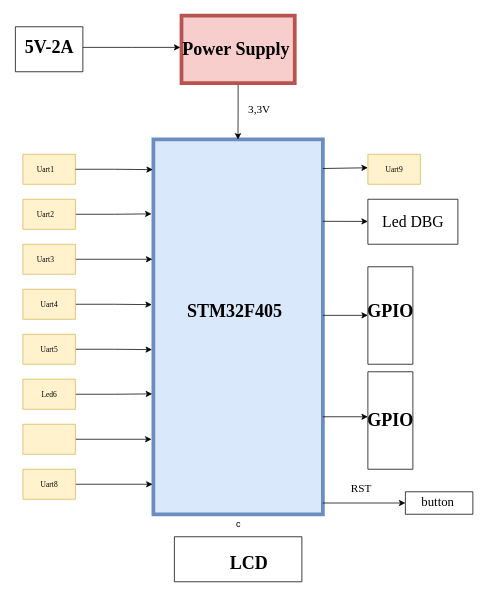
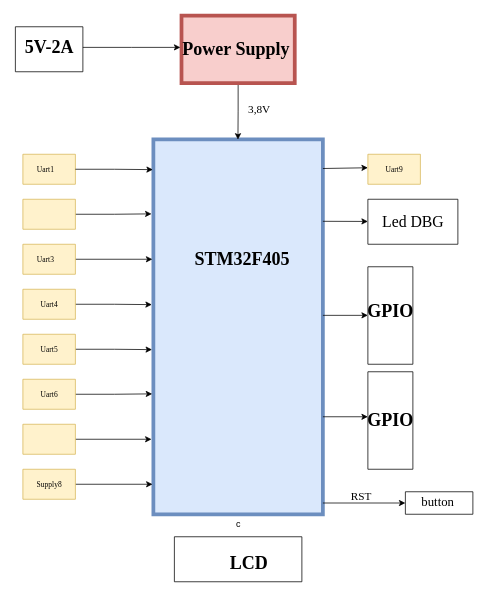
  <mxCell id="0" />
  <mxCell id="1" parent="0" />
  <mxCell id="2" value="c" style="verticalLabelPosition=bottom;verticalAlign=top;html=1;shape=mxgraph.basic.rect;fillColor2=none;strokeWidth=5;size=20;indent=5;fillColor=#dae8fc;strokeColor=#6c8ebf;fontFamily=Helvetica;" vertex="1" parent="1"><mxGeometry x="204" y="185" width="226" height="500" as="geometry" /></mxCell>
  <mxCell id="3" style="edgeStyle=orthogonalEdgeStyle;rounded=0;orthogonalLoop=1;jettySize=auto;html=1;entryX=0.499;entryY=0.001;entryDx=0;entryDy=0;entryPerimeter=0;fontFamily=Times New Roman;fontSize=17;" edge="1" parent="1" source="4" target="2"><mxGeometry relative="1" as="geometry" /></mxCell>
  <mxCell id="4" value="" style="verticalLabelPosition=bottom;verticalAlign=top;html=1;shape=mxgraph.basic.rect;fillColor2=none;strokeWidth=5;size=20;indent=5;fillColor=#f8cecc;strokeColor=#b85450;align=center;" vertex="1" parent="1"><mxGeometry x="241.5" y="20" width="151" height="90" as="geometry" /></mxCell>
  <mxCell id="5" value="" style="verticalLabelPosition=bottom;verticalAlign=top;html=1;shape=mxgraph.basic.rect;fillColor2=none;strokeWidth=1;size=20;indent=5;fillColor=#fff2cc;strokeColor=#d6b656;" vertex="1" parent="1"><mxGeometry x="30" y="205" width="70" height="40" as="geometry" /></mxCell>
  <mxCell id="6" style="edgeStyle=orthogonalEdgeStyle;rounded=0;orthogonalLoop=1;jettySize=auto;html=1;entryX=-0.011;entryY=0.199;entryDx=0;entryDy=0;entryPerimeter=0;fontFamily=Times New Roman;" edge="1" parent="1" source="7" target="2"><mxGeometry relative="1" as="geometry" /></mxCell>
  <mxCell id="7" value="" style="verticalLabelPosition=bottom;verticalAlign=top;html=1;shape=mxgraph.basic.rect;fillColor2=none;strokeWidth=1;size=20;indent=5;fillColor=#fff2cc;strokeColor=#d6b656;" vertex="1" parent="1"><mxGeometry x="30" y="265" width="70" height="40" as="geometry" /></mxCell>
  <mxCell id="8" style="edgeStyle=orthogonalEdgeStyle;rounded=0;orthogonalLoop=1;jettySize=auto;html=1;fontFamily=Times New Roman;entryX=-0.006;entryY=0.32;entryDx=0;entryDy=0;entryPerimeter=0;" edge="1" parent="1" source="9" target="2"><mxGeometry relative="1" as="geometry"><mxPoint x="200" y="345" as="targetPoint" /></mxGeometry></mxCell>
  <mxCell id="9" value="" style="verticalLabelPosition=bottom;verticalAlign=top;html=1;shape=mxgraph.basic.rect;fillColor2=none;strokeWidth=1;size=20;indent=5;fillColor=#fff2cc;strokeColor=#d6b656;" vertex="1" parent="1"><mxGeometry x="30" y="325" width="70" height="40" as="geometry" /></mxCell>
  <mxCell id="10" style="edgeStyle=orthogonalEdgeStyle;rounded=0;orthogonalLoop=1;jettySize=auto;html=1;entryX=-0.009;entryY=0.441;entryDx=0;entryDy=0;entryPerimeter=0;fontFamily=Times New Roman;" edge="1" parent="1" source="11" target="2"><mxGeometry relative="1" as="geometry" /></mxCell>
  <mxCell id="11" value="" style="verticalLabelPosition=bottom;verticalAlign=top;html=1;shape=mxgraph.basic.rect;fillColor2=none;strokeWidth=1;size=20;indent=5;fillColor=#fff2cc;strokeColor=#d6b656;" vertex="1" parent="1"><mxGeometry x="30" y="385" width="70" height="40" as="geometry" /></mxCell>
  <mxCell id="12" style="edgeStyle=orthogonalEdgeStyle;rounded=0;orthogonalLoop=1;jettySize=auto;html=1;entryX=-0.008;entryY=0.561;entryDx=0;entryDy=0;entryPerimeter=0;fontFamily=Times New Roman;" edge="1" parent="1" source="13" target="2"><mxGeometry relative="1" as="geometry" /></mxCell>
  <mxCell id="13" value="" style="verticalLabelPosition=bottom;verticalAlign=top;html=1;shape=mxgraph.basic.rect;fillColor2=none;strokeWidth=1;size=20;indent=5;fillColor=#fff2cc;strokeColor=#d6b656;" vertex="1" parent="1"><mxGeometry x="30" y="445" width="70" height="40" as="geometry" /></mxCell>
  <mxCell id="14" style="edgeStyle=orthogonalEdgeStyle;rounded=0;orthogonalLoop=1;jettySize=auto;html=1;entryX=-0.007;entryY=0.679;entryDx=0;entryDy=0;entryPerimeter=0;fontFamily=Times New Roman;" edge="1" parent="1" source="15" target="2"><mxGeometry relative="1" as="geometry" /></mxCell>
  <mxCell id="15" value="" style="verticalLabelPosition=bottom;verticalAlign=top;html=1;shape=mxgraph.basic.rect;fillColor2=none;strokeWidth=1;size=20;indent=5;fillColor=#fff2cc;strokeColor=#d6b656;" vertex="1" parent="1"><mxGeometry x="30" y="505" width="70" height="40" as="geometry" /></mxCell>
  <mxCell id="16" style="edgeStyle=orthogonalEdgeStyle;rounded=0;orthogonalLoop=1;jettySize=auto;html=1;entryX=-0.011;entryY=0.8;entryDx=0;entryDy=0;entryPerimeter=0;fontFamily=Times New Roman;" edge="1" parent="1" source="17" target="2"><mxGeometry relative="1" as="geometry" /></mxCell>
  <mxCell id="17" value="" style="verticalLabelPosition=bottom;verticalAlign=top;html=1;shape=mxgraph.basic.rect;fillColor2=none;strokeWidth=1;size=20;indent=5;fillColor=#fff2cc;strokeColor=#d6b656;" vertex="1" parent="1"><mxGeometry x="30" y="565" width="70" height="40" as="geometry" /></mxCell>
  <mxCell id="18" style="edgeStyle=orthogonalEdgeStyle;rounded=0;orthogonalLoop=1;jettySize=auto;html=1;entryX=-0.005;entryY=0.92;entryDx=0;entryDy=0;entryPerimeter=0;fontFamily=Times New Roman;" edge="1" parent="1" source="19" target="2"><mxGeometry relative="1" as="geometry" /></mxCell>
  <mxCell id="19" value="" style="verticalLabelPosition=bottom;verticalAlign=top;html=1;shape=mxgraph.basic.rect;fillColor2=none;strokeWidth=1;size=20;indent=5;fillColor=#fff2cc;strokeColor=#d6b656;" vertex="1" parent="1"><mxGeometry x="30" y="625" width="70" height="40" as="geometry" /></mxCell>
  <mxCell id="20" value="" style="verticalLabelPosition=bottom;verticalAlign=top;html=1;shape=mxgraph.basic.rect;fillColor2=none;strokeWidth=1;size=20;indent=5;fillColor=#fff2cc;strokeColor=#d6b656;" vertex="1" parent="1"><mxGeometry x="490" y="205" width="70" height="40" as="geometry" /></mxCell>
  <mxCell id="21" value="" style="verticalLabelPosition=bottom;verticalAlign=top;html=1;shape=mxgraph.basic.rect;fillColor2=none;strokeWidth=1;size=20;indent=5;fontFamily=Helvetica;" vertex="1" parent="1"><mxGeometry x="540" y="655" width="90" height="30" as="geometry" /></mxCell>
  <mxCell id="22" value="button" style="text;strokeColor=none;fillColor=none;html=1;fontSize=17;fontStyle=0;verticalAlign=middle;align=center;fontFamily=Times New Roman;" vertex="1" parent="1"><mxGeometry x="545" y="660" width="75" height="20" as="geometry" /></mxCell>
  <mxCell id="23" style="edgeStyle=orthogonalEdgeStyle;rounded=0;orthogonalLoop=1;jettySize=auto;html=1;entryX=-0.003;entryY=0.081;entryDx=0;entryDy=0;entryPerimeter=0;fontFamily=Times New Roman;" edge="1" parent="1" source="5" target="2"><mxGeometry relative="1" as="geometry" /></mxCell>
- <mxCell id="24" value="STM32F405" style="text;strokeColor=none;fillColor=none;html=1;fontSize=24;fontStyle=1;verticalAlign=middle;align=center;fontFamily=Times New Roman;" vertex="1" parent="1"><mxGeometry x="241.5" y="395" width="140" height="40" as="geometry" /></mxCell>
+ <mxCell id="24" value="STM32F405" style="text;strokeColor=none;fillColor=none;html=1;fontSize=24;fontStyle=1;verticalAlign=middle;align=center;fontFamily=Times New Roman;" vertex="1" parent="1"><mxGeometry x="251.5" y="325" width="140" height="40" as="geometry" /></mxCell>
  <mxCell id="25" value="Power Supply" style="text;strokeColor=none;fillColor=none;html=1;fontSize=24;fontStyle=1;verticalAlign=middle;align=center;fontFamily=Times New Roman;" vertex="1" parent="1"><mxGeometry x="264" y="45" width="100" height="40" as="geometry" /></mxCell>
  <mxCell id="26" value="Uart1" style="text;strokeColor=none;fillColor=none;html=1;fontSize=10;fontStyle=0;verticalAlign=middle;align=center;fontFamily=Times New Roman;" vertex="1" parent="1"><mxGeometry x="30" y="215" width="60" height="20" as="geometry" /></mxCell>
- <mxCell id="27" value="Uart2" style="text;strokeColor=none;fillColor=none;html=1;fontSize=10;fontStyle=0;verticalAlign=middle;align=center;fontFamily=Times New Roman;" vertex="1" parent="1"><mxGeometry x="30" y="275" width="60" height="20" as="geometry" /></mxCell>
  <mxCell id="28" value="Uart3" style="text;strokeColor=none;fillColor=none;html=1;fontSize=10;fontStyle=0;verticalAlign=middle;align=center;fontFamily=Times New Roman;" vertex="1" parent="1"><mxGeometry x="30" y="335" width="60" height="20" as="geometry" /></mxCell>
  <mxCell id="29" value="Uart4" style="text;strokeColor=none;fillColor=none;html=1;fontSize=10;fontStyle=0;verticalAlign=middle;align=center;fontFamily=Times New Roman;" vertex="1" parent="1"><mxGeometry x="35" y="395" width="60" height="20" as="geometry" /></mxCell>
  <mxCell id="30" value="Uart5" style="text;strokeColor=none;fillColor=none;html=1;fontSize=10;fontStyle=0;verticalAlign=middle;align=center;fontFamily=Times New Roman;" vertex="1" parent="1"><mxGeometry x="35" y="455" width="60" height="20" as="geometry" /></mxCell>
- <mxCell id="31" value="Led6" style="text;strokeColor=none;fillColor=none;html=1;fontSize=10;fontStyle=0;verticalAlign=middle;align=center;fontFamily=Times New Roman;" vertex="1" parent="1"><mxGeometry x="35" y="515" width="60" height="20" as="geometry" /></mxCell>
- <mxCell id="32" value="Uart8" style="text;strokeColor=none;fillColor=none;html=1;fontSize=10;fontStyle=0;verticalAlign=middle;align=center;fontFamily=Times New Roman;" vertex="1" parent="1"><mxGeometry x="35" y="635" width="60" height="20" as="geometry" /></mxCell>
+ <mxCell id="31" value="Uart6" style="text;strokeColor=none;fillColor=none;html=1;fontSize=10;fontStyle=0;verticalAlign=middle;align=center;fontFamily=Times New Roman;" vertex="1" parent="1"><mxGeometry x="35" y="515" width="60" height="20" as="geometry" /></mxCell>
+ <mxCell id="32" value="Supply8" style="text;strokeColor=none;fillColor=none;html=1;fontSize=10;fontStyle=0;verticalAlign=middle;align=center;fontFamily=Times New Roman;" vertex="1" parent="1"><mxGeometry x="35" y="635" width="60" height="20" as="geometry" /></mxCell>
  <mxCell id="33" value="Uart9" style="text;strokeColor=none;fillColor=none;html=1;fontSize=10;fontStyle=0;verticalAlign=middle;align=center;fontFamily=Times New Roman;" vertex="1" parent="1"><mxGeometry x="490" y="210" width="70" height="30" as="geometry" /></mxCell>
  <mxCell id="34" style="edgeStyle=orthogonalEdgeStyle;rounded=0;orthogonalLoop=1;jettySize=auto;html=1;exitX=0.5;exitY=1;exitDx=0;exitDy=0;fontFamily=Times New Roman;fontSize=10;" edge="1" parent="1" source="33" target="33"><mxGeometry relative="1" as="geometry" /></mxCell>
  <mxCell id="35" value="" style="verticalLabelPosition=bottom;verticalAlign=top;html=1;shape=mxgraph.basic.rect;fillColor2=none;strokeWidth=1;size=20;indent=5;fontFamily=Times New Roman;fontSize=15;" vertex="1" parent="1"><mxGeometry x="20" y="35" width="90" height="60" as="geometry" /></mxCell>
  <mxCell id="36" style="edgeStyle=orthogonalEdgeStyle;rounded=0;orthogonalLoop=1;jettySize=auto;html=1;fontFamily=Times New Roman;fontSize=17;" edge="1" parent="1" source="37"><mxGeometry relative="1" as="geometry"><mxPoint x="240" y="62.5" as="targetPoint" /></mxGeometry></mxCell>
  <mxCell id="37" value="5V-2A" style="text;strokeColor=none;fillColor=none;html=1;fontSize=24;fontStyle=1;verticalAlign=middle;align=center;fontFamily=Times New Roman;" vertex="1" parent="1"><mxGeometry x="20" y="40" width="90" height="45" as="geometry" /></mxCell>
- <mxCell id="38" value="3,3V" style="text;strokeColor=none;fillColor=none;html=1;fontSize=15;fontStyle=0;verticalAlign=middle;align=center;fontFamily=Times New Roman;" vertex="1" parent="1"><mxGeometry x="325.5" y="125" width="38.5" height="40" as="geometry" /></mxCell>
+ <mxCell id="38" value="3,8V" style="text;strokeColor=none;fillColor=none;html=1;fontSize=15;fontStyle=0;verticalAlign=middle;align=center;fontFamily=Times New Roman;" vertex="1" parent="1"><mxGeometry x="325.5" y="125" width="38.5" height="40" as="geometry" /></mxCell>
  <mxCell id="39" value="" style="endArrow=classic;html=1;rounded=0;fontFamily=Times New Roman;fontSize=15;exitX=1;exitY=0.078;exitDx=0;exitDy=0;exitPerimeter=0;entryX=0;entryY=0.45;entryDx=0;entryDy=0;entryPerimeter=0;" edge="1" parent="1" source="2" target="20"><mxGeometry width="50" height="50" relative="1" as="geometry"><mxPoint x="450" y="224.58" as="sourcePoint" /><mxPoint x="530" y="224.58" as="targetPoint" /></mxGeometry></mxCell>
  <mxCell id="40" value="" style="endArrow=classic;html=1;rounded=0;fontFamily=Times New Roman;fontSize=15;exitX=1;exitY=0.97;exitDx=0;exitDy=0;exitPerimeter=0;" edge="1" parent="1" source="2"><mxGeometry width="50" height="50" relative="1" as="geometry"><mxPoint x="440" y="670" as="sourcePoint" /><mxPoint x="540" y="670" as="targetPoint" /></mxGeometry></mxCell>
- <mxCell id="41" value="RST" style="text;strokeColor=none;fillColor=none;html=1;fontSize=15;fontStyle=0;verticalAlign=middle;align=center;fontFamily=Times New Roman;" vertex="1" parent="1"><mxGeometry x="461.5" y="635" width="38.5" height="30" as="geometry" /></mxCell>
+ <mxCell id="41" value="RST" style="text;strokeColor=none;fillColor=none;html=1;fontSize=15;fontStyle=0;verticalAlign=middle;align=center;fontFamily=Times New Roman;" vertex="1" parent="1"><mxGeometry x="461.5" y="645" width="38.5" height="30" as="geometry" /></mxCell>
  <mxCell id="42" value="" style="verticalLabelPosition=bottom;verticalAlign=top;html=1;shape=mxgraph.basic.rect;fillColor2=none;strokeWidth=1;size=20;indent=5;fontFamily=Times New Roman;fontSize=15;fontStyle=1" vertex="1" parent="1"><mxGeometry x="490" y="265" width="120" height="60" as="geometry" /></mxCell>
  <mxCell id="43" value="Led DBG" style="text;strokeColor=none;fillColor=none;html=1;fontSize=21;fontStyle=0;verticalAlign=middle;align=center;fontFamily=Times New Roman;" vertex="1" parent="1"><mxGeometry x="500" y="275" width="100" height="40" as="geometry" /></mxCell>
  <mxCell id="44" value="" style="verticalLabelPosition=bottom;verticalAlign=top;html=1;shape=mxgraph.basic.rect;fillColor2=none;strokeWidth=1;size=20;indent=5;fontFamily=Times New Roman;fontSize=21;" vertex="1" parent="1"><mxGeometry x="490" y="355" width="60" height="130" as="geometry" /></mxCell>
  <mxCell id="45" value="" style="verticalLabelPosition=bottom;verticalAlign=top;html=1;shape=mxgraph.basic.rect;fillColor2=none;strokeWidth=1;size=20;indent=5;fontFamily=Times New Roman;fontSize=21;" vertex="1" parent="1"><mxGeometry x="490" y="495" width="60" height="130" as="geometry" /></mxCell>
  <mxCell id="46" value="" style="endArrow=classic;html=1;rounded=0;fontFamily=Times New Roman;fontSize=21;" edge="1" parent="1"><mxGeometry width="50" height="50" relative="1" as="geometry"><mxPoint x="430" y="419.81" as="sourcePoint" /><mxPoint x="490" y="419.81" as="targetPoint" /></mxGeometry></mxCell>
  <mxCell id="47" value="" style="endArrow=classic;html=1;rounded=0;fontFamily=Times New Roman;fontSize=21;" edge="1" parent="1"><mxGeometry width="50" height="50" relative="1" as="geometry"><mxPoint x="430" y="555" as="sourcePoint" /><mxPoint x="490" y="555" as="targetPoint" /></mxGeometry></mxCell>
  <mxCell id="48" value="GPIO" style="text;strokeColor=none;fillColor=none;html=1;fontSize=24;fontStyle=1;verticalAlign=middle;align=center;fontFamily=Times New Roman;" vertex="1" parent="1"><mxGeometry x="480" y="400" width="80" height="30" as="geometry" /></mxCell>
  <mxCell id="49" value="GPIO" style="text;strokeColor=none;fillColor=none;html=1;fontSize=24;fontStyle=1;verticalAlign=middle;align=center;fontFamily=Times New Roman;" vertex="1" parent="1"><mxGeometry x="480" y="545" width="80" height="30" as="geometry" /></mxCell>
  <mxCell id="50" value="" style="endArrow=classic;html=1;rounded=0;fontFamily=Times New Roman;fontSize=21;" edge="1" parent="1"><mxGeometry width="50" height="50" relative="1" as="geometry"><mxPoint x="430" y="294.41" as="sourcePoint" /><mxPoint x="490" y="294.41" as="targetPoint" /><Array as="points"><mxPoint x="490" y="294.6" /></Array></mxGeometry></mxCell>
  <mxCell id="51" value="" style="verticalLabelPosition=bottom;verticalAlign=top;html=1;shape=mxgraph.basic.rect;fillColor2=none;strokeWidth=1;size=20;indent=5;fontFamily=Times New Roman;fontSize=21;" vertex="1" parent="1"><mxGeometry x="232" y="715" width="170" height="60" as="geometry" /></mxCell>
  <mxCell id="52" value="LCD" style="text;strokeColor=none;fillColor=none;html=1;fontSize=24;fontStyle=1;verticalAlign=middle;align=center;fontFamily=Times New Roman;" vertex="1" parent="1"><mxGeometry x="280.5" y="730" width="100" height="40" as="geometry" /></mxCell>
